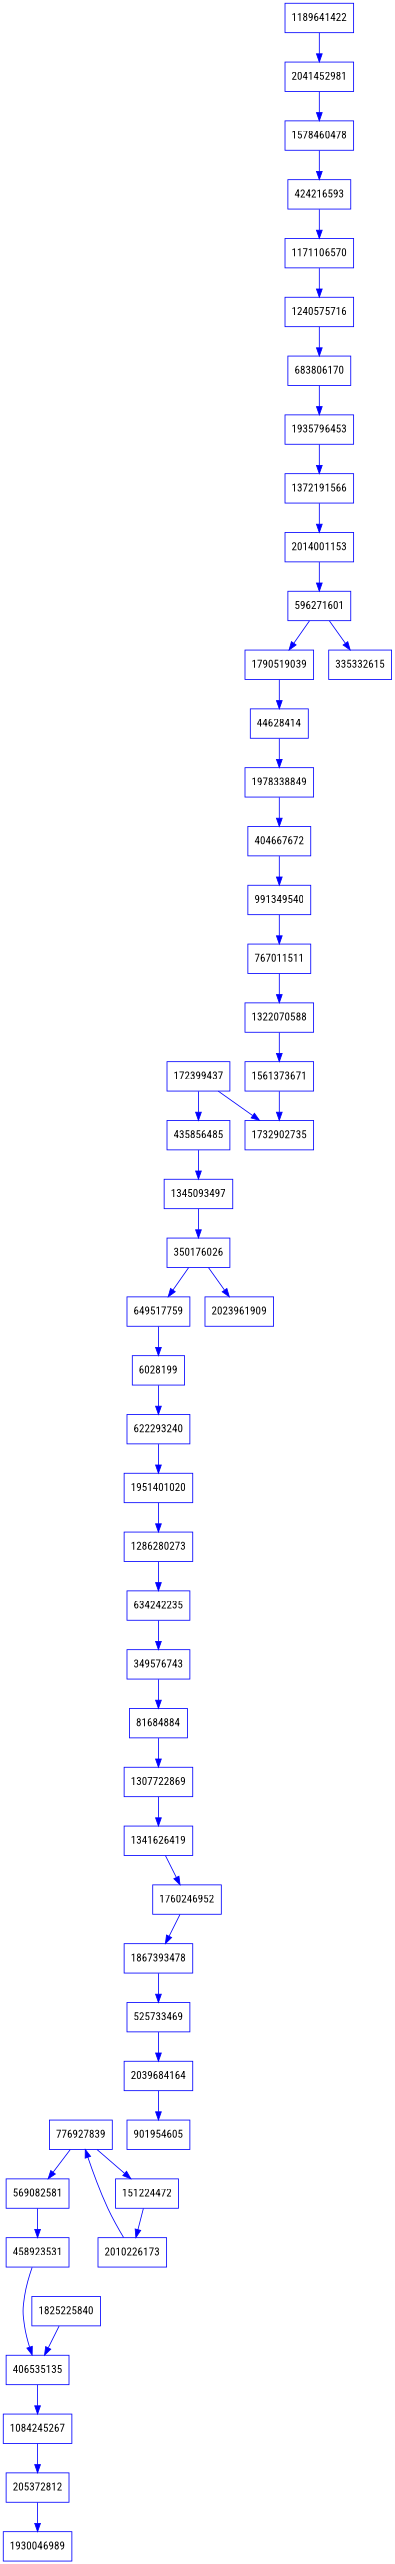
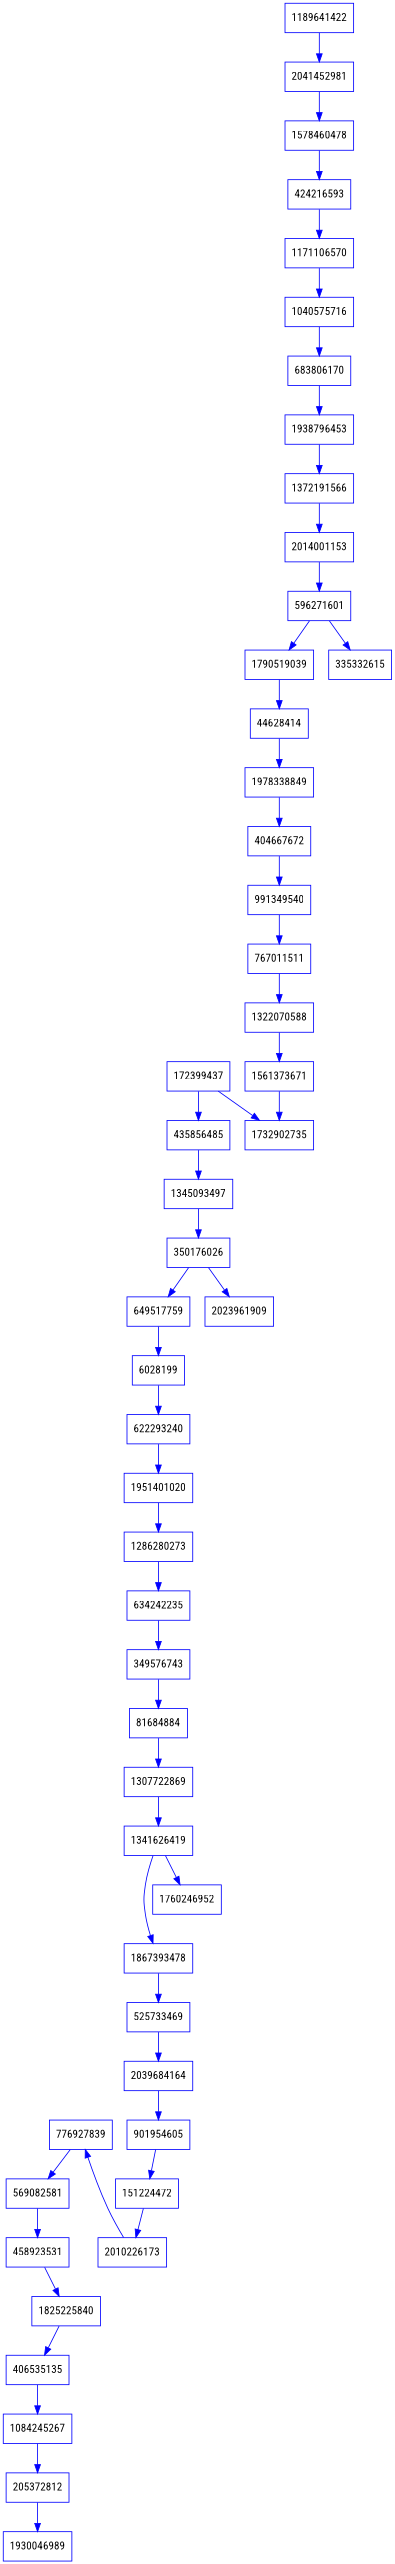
  strict digraph {
    fontname="Roboto Condensed"
    node [color=blue fontname="Roboto Condensed" shape=box]
    edge [color=blue fontname="Roboto Condensed"]
    205372812
    1930046989
    1084245267
    406535135
    1825225840
    458923531
    569082581
    776927839
    2010226173
    151224472
    901954605
    2039684164
    525733469
    1867393478
    1760246952
    1341626419
    1307722869
    81684884
    349576743
    634242235
    1286280273
    1951401020
    622293240
    6028199
    649517759
    350176026
    2023961909
    1345093497
    435856485
    172399437
    1732902735
    1561373671
    1322070588
    767011511
    991349540
    404667672
    1978338849
    44628414
    1790519039
    596271601
    335332615
    2014001153
    1372191566
-   1935796453
+   1935796453 [label=1938796453]
    683806170
-   1040575716 [label=1240575716]
+   1040575716
    1171106570
    424216593
    1578460478
    2041452981
    1189641422
    205372812 -> 1930046989
    1084245267 -> 205372812
    406535135 -> 1084245267
    1825225840 -> 406535135
-   458923531 -> 406535135
+   458923531 -> 1825225840
    569082581 -> 458923531
    776927839 -> 569082581
    2010226173 -> 776927839
    151224472 -> 2010226173
-   776927839 -> 151224472
+   901954605 -> 151224472
    2039684164 -> 901954605
    525733469 -> 2039684164
    1867393478 -> 525733469
-   1760246952 -> 1867393478
+   1341626419 -> 1867393478
    1341626419 -> 1760246952
    1307722869 -> 1341626419
    81684884 -> 1307722869
    349576743 -> 81684884
    634242235 -> 349576743
    1286280273 -> 634242235
    1951401020 -> 1286280273
    622293240 -> 1951401020
    6028199 -> 622293240
    649517759 -> 6028199
    350176026 -> 649517759
    350176026 -> 2023961909
    1345093497 -> 350176026
    435856485 -> 1345093497
    172399437 -> 435856485
    172399437 -> 1732902735
    1561373671 -> 1732902735
    1322070588 -> 1561373671
    767011511 -> 1322070588
    991349540 -> 767011511
    404667672 -> 991349540
    1978338849 -> 404667672
    44628414 -> 1978338849
    1790519039 -> 44628414
    596271601 -> 1790519039
    596271601 -> 335332615
    2014001153 -> 596271601
    1372191566 -> 2014001153
    1935796453 -> 1372191566
    683806170 -> 1935796453
    1040575716 -> 683806170
    1171106570 -> 1040575716
    424216593 -> 1171106570
    1578460478 -> 424216593
    2041452981 -> 1578460478
    1189641422 -> 2041452981
  }
